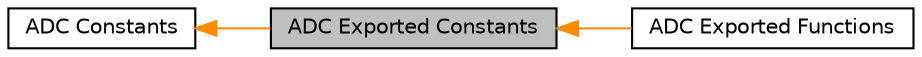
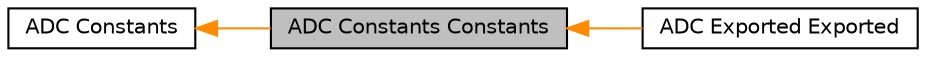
  digraph {
    rankdir=LR
    node [color=black fillcolor=white fontname=Helvetica fontsize=10 shape=box style=filled]
    edge [color=darkorange dir=back fontname=Helvetica fontsize=10 labelfontname=Helvetica labelfontsize=10 shape=plaintext style=solid]
    n1 [height=0.2 label="ADC Constants" width=0.4]
-   n2 [fillcolor=grey75 fontcolor=black height=0.2 label="ADC Exported Constants" width=0.4]
-   n3 [height=0.2 label="ADC Exported Functions" width=0.4]
+   n2 [fillcolor=grey75 fontcolor=black height=0.2 label="ADC Constants Constants" width=0.4]
+   n3 [height=0.2 label="ADC Exported Exported" width=0.4]
    n1 -> n2
    n2 -> n3
  }
